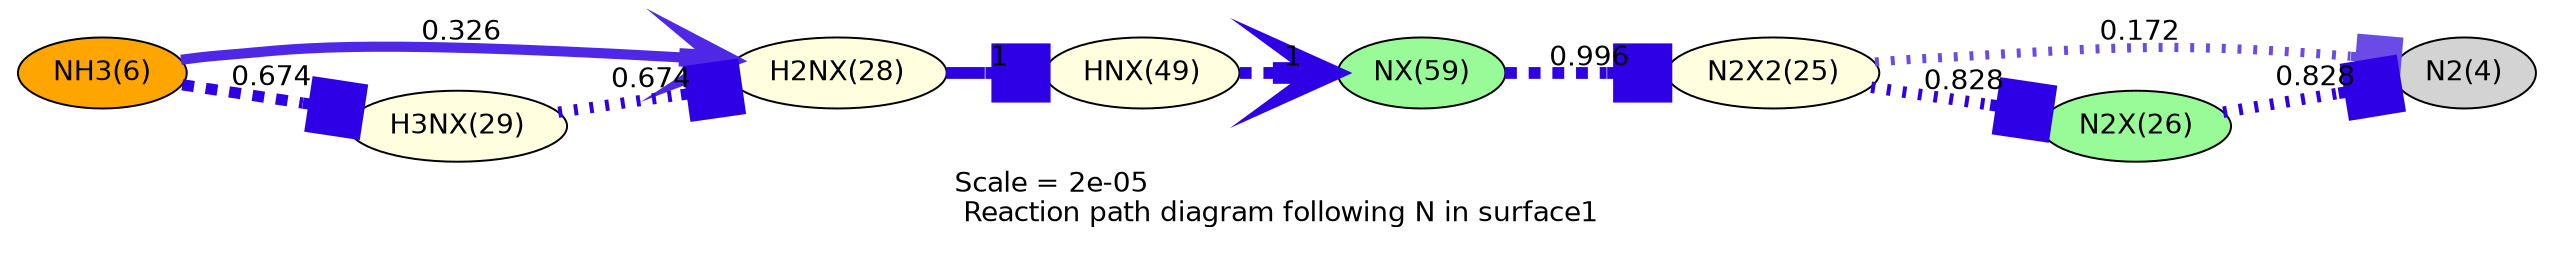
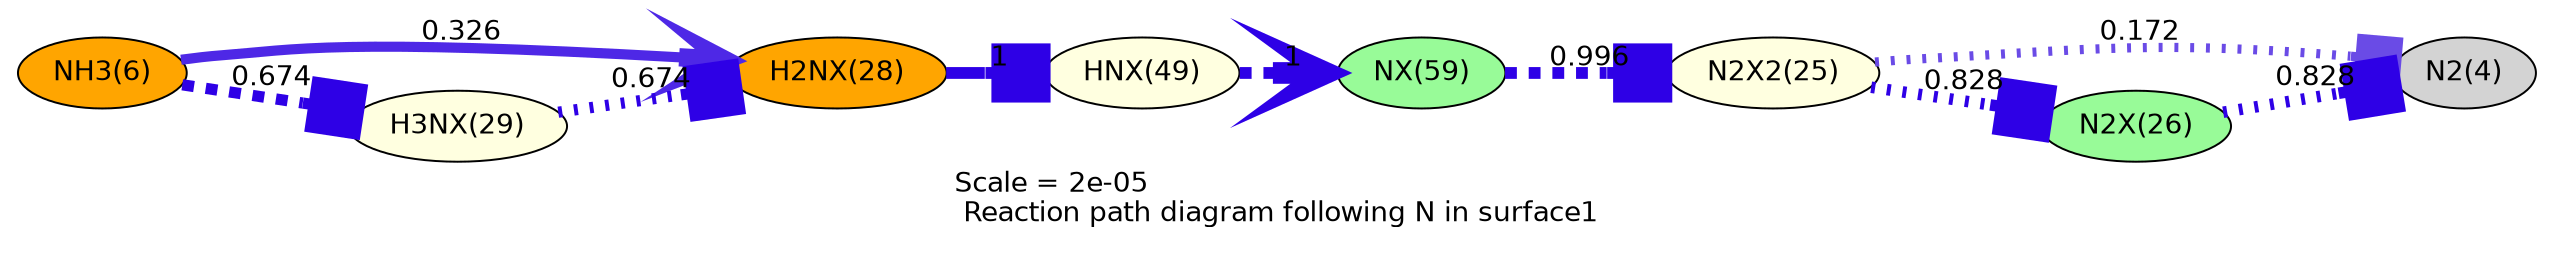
  digraph {
    fontname=Helvetica
    label="Scale = 2e-05\l Reaction path diagram following N in surface1"
    rankdir=LR
    node [fillcolor=lightyellow fontname=Helvetica style=filled]
    edge [arrowhead=box arrowsize=3 color="0.7, 1.5, 0.9" fontname=Helvetica penwidth=6 style=dotted]
    n1 [fillcolor=orange label="NH3(6)"]
-   n2 [label="H2NX(28)"]
+   n2 [fillcolor=orange label="H2NX(28)"]
    n3 [label="H3NX(29)"]
    n4 [label="HNX(49)"]
    n5 [fillcolor=palegreen label="NX(59)"]
    n6 [label="N2X2(25)"]
    n7 [fillcolor=lightgrey label="N2(4)"]
    n8 [fillcolor=palegreen label="N2X(26)"]
    n1 -> n2 [arrowhead=vee arrowsize=2.58 color="0.7, 0.826, 0.9" label=" 0.326" penwidth=5.15 style=solid]
    n1 -> n3 [arrowsize=2.85 color="0.7, 1.17, 0.9" label=" 0.674" penwidth=5.7 style=dashed]
    n2 -> n4 [label=" 1" style=solid]
    n3 -> n2 [arrowsize=2.85 color="0.7, 1.17, 0.9" label=" 0.674" penwidth=5.7]
    n4 -> n5 [arrowhead=vee label=" 1" style=dashed]
    n5 -> n6 [label=" 0.996" style=dashed]
    n6 -> n7 [arrowsize=2.34 color="0.7, 0.672, 0.9" label=" 0.172" penwidth=4.67]
    n6 -> n8 [arrowsize=2.93 color="0.7, 1.33, 0.9" label=" 0.828" penwidth=5.86]
    n8 -> n7 [arrowsize=2.93 color="0.7, 1.33, 0.9" label=" 0.828" penwidth=5.86]
  }
